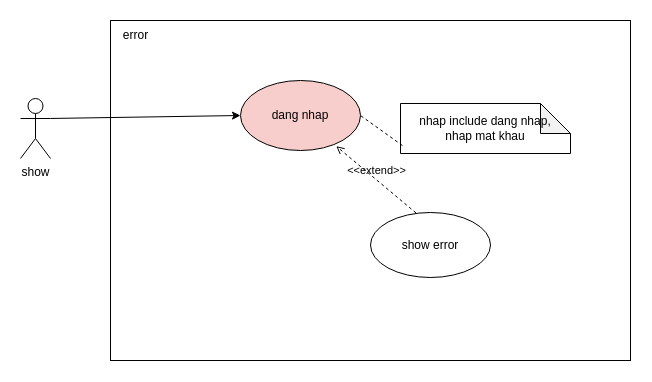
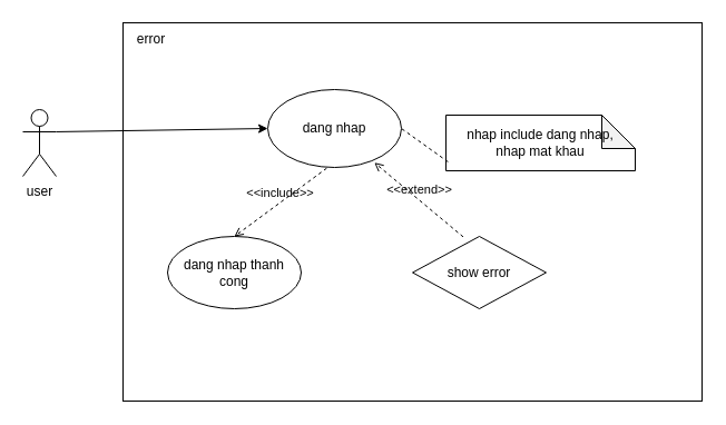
  <mxCell id="0" />
  <mxCell id="1" parent="0" />
  <mxCell id="2" value="" style="rounded=0;whiteSpace=wrap;html=1;" parent="1" vertex="1"><mxGeometry x="110" y="20" width="520" height="340" as="geometry" /></mxCell>
- <mxCell id="3" value="show" style="shape=umlActor;verticalLabelPosition=bottom;verticalAlign=top;html=1;outlineConnect=0;" parent="1" vertex="1"><mxGeometry x="20" y="98" width="30" height="60" as="geometry" /></mxCell>
- <mxCell id="4" value="dang nhap" style="ellipse;whiteSpace=wrap;html=1;fillColor=#f8cecc;" parent="1" vertex="1"><mxGeometry x="240" y="80" width="120" height="70" as="geometry" /></mxCell>
+ <mxCell id="3" value="user" style="shape=umlActor;verticalLabelPosition=bottom;verticalAlign=top;html=1;outlineConnect=0;" parent="1" vertex="1"><mxGeometry x="20" y="98" width="30" height="60" as="geometry" /></mxCell>
+ <mxCell id="4" value="dang nhap" style="ellipse;whiteSpace=wrap;html=1;" parent="1" vertex="1"><mxGeometry x="240" y="80" width="120" height="70" as="geometry" /></mxCell>
+ <mxCell id="5" value="dang nhap thanh cong" style="ellipse;whiteSpace=wrap;html=1;" parent="1" vertex="1"><mxGeometry x="150" y="212" width="120" height="65" as="geometry" /></mxCell>
  <mxCell id="6" value="" style="endArrow=classic;html=1;rounded=0;exitX=1;exitY=0.333;exitDx=0;exitDy=0;exitPerimeter=0;entryX=0;entryY=0.5;entryDx=0;entryDy=0;" parent="1" source="3" target="4" edge="1"><mxGeometry width="50" height="50" relative="1" as="geometry"><mxPoint x="320" y="200" as="sourcePoint" /><mxPoint x="370" y="150" as="targetPoint" /></mxGeometry></mxCell>
- <mxCell id="7" value="show error" style="ellipse;whiteSpace=wrap;html=1;" parent="1" vertex="1"><mxGeometry x="370" y="212" width="120" height="65" as="geometry" /></mxCell>
+ <mxCell id="7" value="show error" style="rhombus;whiteSpace=wrap;html=1;" parent="1" vertex="1"><mxGeometry x="370" y="212" width="120" height="65" as="geometry" /></mxCell>
  <mxCell id="8" value="error" style="text;html=1;align=center;verticalAlign=middle;resizable=0;points=[];autosize=1;strokeColor=none;fillColor=none;" parent="1" vertex="1"><mxGeometry x="110" y="20" width="50" height="30" as="geometry" /></mxCell>
  <mxCell id="9" value="&amp;lt;&amp;lt;extend&amp;gt;&amp;gt;" style="html=1;verticalAlign=bottom;labelBackgroundColor=none;endArrow=open;endFill=0;dashed=1;rounded=0;exitX=0.379;exitY=0.006;exitDx=0;exitDy=0;exitPerimeter=0;entryX=0.798;entryY=0.938;entryDx=0;entryDy=0;entryPerimeter=0;" parent="1" source="7" target="4" edge="1"><mxGeometry width="160" relative="1" as="geometry"><mxPoint x="120" y="290" as="sourcePoint" /><mxPoint x="280" y="290" as="targetPoint" /></mxGeometry></mxCell>
+ <mxCell id="10" value="&amp;lt;&amp;lt;include&amp;gt;&amp;gt;" style="html=1;verticalAlign=bottom;labelBackgroundColor=none;endArrow=open;endFill=0;dashed=1;rounded=0;exitX=0.441;exitY=1.01;exitDx=0;exitDy=0;exitPerimeter=0;entryX=0.5;entryY=0;entryDx=0;entryDy=0;" parent="1" source="4" target="5" edge="1"><mxGeometry width="160" relative="1" as="geometry"><mxPoint x="120" y="290" as="sourcePoint" /><mxPoint x="280" y="290" as="targetPoint" /></mxGeometry></mxCell>
  <mxCell id="11" value="nhap include dang nhap,&lt;br&gt;nhap mat khau" style="shape=note;whiteSpace=wrap;html=1;backgroundOutline=1;darkOpacity=0.05;" parent="1" vertex="1"><mxGeometry x="400" y="103" width="170" height="50" as="geometry" /></mxCell>
  <mxCell id="12" value="" style="endArrow=none;dashed=1;html=1;rounded=0;exitX=1;exitY=0.5;exitDx=0;exitDy=0;entryX=1;entryY=0.5;entryDx=0;entryDy=0;" parent="1" target="4" edge="1"><mxGeometry width="50" height="50" relative="1" as="geometry"><mxPoint x="401.88" y="145" as="sourcePoint" /><mxPoint x="390.005" y="50" as="targetPoint" /></mxGeometry></mxCell>
